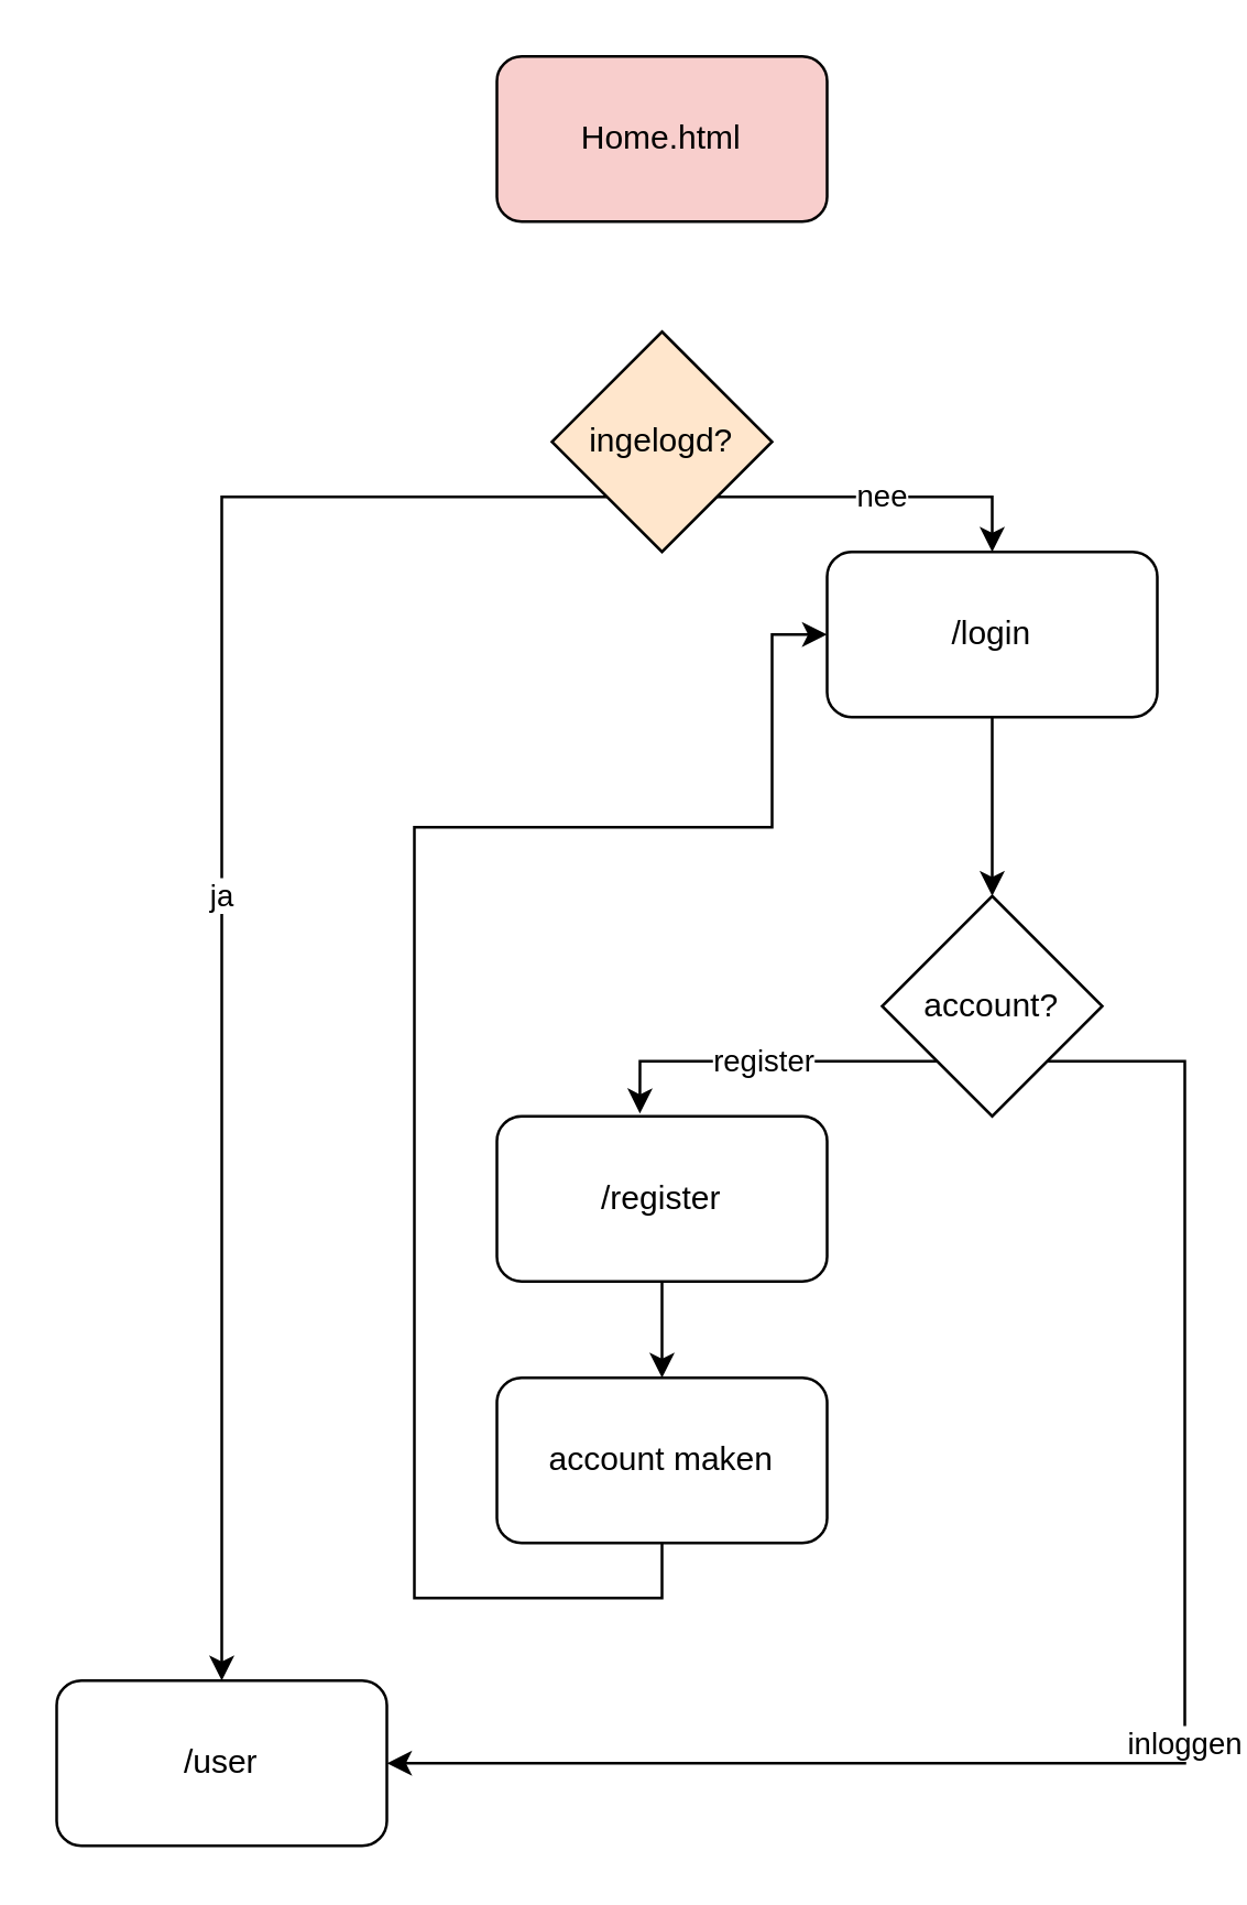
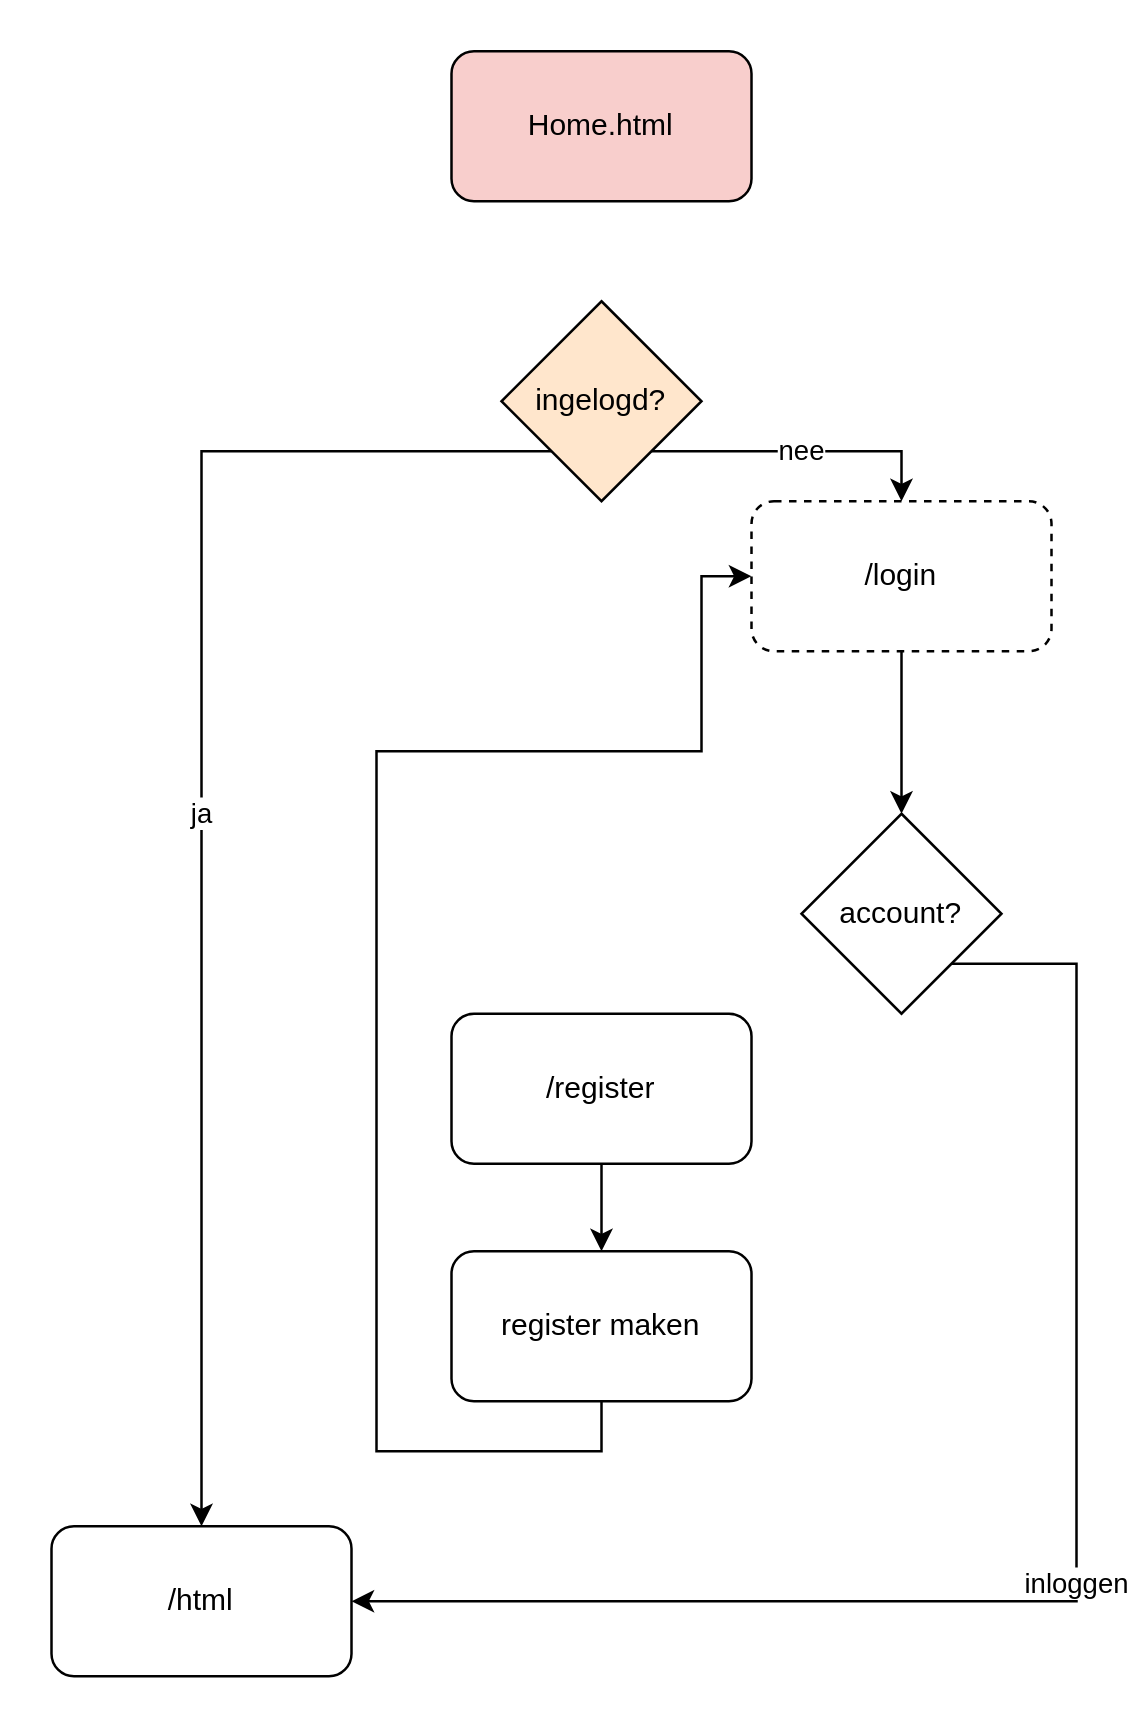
  <mxCell id="0" />
  <mxCell id="1" parent="0" />
  <mxCell id="2" value="Home.html" style="rounded=1;whiteSpace=wrap;html=1;fillColor=#f8cecc;" vertex="1" parent="1"><mxGeometry x="180" y="20" width="120" height="60" as="geometry" /></mxCell>
  <mxCell id="3" value="ja" style="edgeStyle=orthogonalEdgeStyle;rounded=0;orthogonalLoop=1;jettySize=auto;html=1;exitX=0;exitY=1;exitDx=0;exitDy=0;entryX=0.5;entryY=0;entryDx=0;entryDy=0;" edge="1" parent="1" source="5" target="6"><mxGeometry relative="1" as="geometry" /></mxCell>
  <mxCell id="4" value="nee" style="edgeStyle=orthogonalEdgeStyle;rounded=0;orthogonalLoop=1;jettySize=auto;html=1;exitX=1;exitY=1;exitDx=0;exitDy=0;entryX=0.5;entryY=0;entryDx=0;entryDy=0;" edge="1" parent="1" source="5" target="8"><mxGeometry relative="1" as="geometry" /></mxCell>
  <mxCell id="5" value="ingelogd?" style="rhombus;whiteSpace=wrap;html=1;fillColor=#ffe6cc;" vertex="1" parent="1"><mxGeometry x="200" y="120" width="80" height="80" as="geometry" /></mxCell>
- <mxCell id="6" value="/user" style="rounded=1;whiteSpace=wrap;html=1;" vertex="1" parent="1"><mxGeometry x="20" y="610" width="120" height="60" as="geometry" /></mxCell>
+ <mxCell id="6" value="/html" style="rounded=1;whiteSpace=wrap;html=1;" vertex="1" parent="1"><mxGeometry x="20" y="610" width="120" height="60" as="geometry" /></mxCell>
  <mxCell id="7" style="edgeStyle=orthogonalEdgeStyle;rounded=0;orthogonalLoop=1;jettySize=auto;html=1;exitX=0.5;exitY=1;exitDx=0;exitDy=0;entryX=0.5;entryY=0;entryDx=0;entryDy=0;" edge="1" parent="1" source="8" target="11"><mxGeometry relative="1" as="geometry" /></mxCell>
- <mxCell id="8" value="/login" style="rounded=1;whiteSpace=wrap;html=1;" vertex="1" parent="1"><mxGeometry x="300" y="200" width="120" height="60" as="geometry" /></mxCell>
+ <mxCell id="8" value="/login" style="rounded=1;whiteSpace=wrap;html=1;dashed=1;" vertex="1" parent="1"><mxGeometry x="300" y="200" width="120" height="60" as="geometry" /></mxCell>
  <mxCell id="9" value="inloggen" style="edgeStyle=orthogonalEdgeStyle;rounded=0;orthogonalLoop=1;jettySize=auto;html=1;exitX=1;exitY=1;exitDx=0;exitDy=0;entryX=1;entryY=0.5;entryDx=0;entryDy=0;" edge="1" parent="1" source="11" target="6"><mxGeometry relative="1" as="geometry"><mxPoint x="480" y="405" as="targetPoint" /><Array as="points"><mxPoint x="430" y="385" /><mxPoint x="430" y="640" /></Array></mxGeometry></mxCell>
- <mxCell id="10" value="register" style="edgeStyle=orthogonalEdgeStyle;rounded=0;orthogonalLoop=1;jettySize=auto;html=1;exitX=0;exitY=1;exitDx=0;exitDy=0;entryX=0.433;entryY=-0.017;entryDx=0;entryDy=0;entryPerimeter=0;" edge="1" parent="1" source="11" target="13"><mxGeometry relative="1" as="geometry" /></mxCell>
  <mxCell id="11" value="account?" style="rhombus;whiteSpace=wrap;html=1;" vertex="1" parent="1"><mxGeometry x="320" y="325" width="80" height="80" as="geometry" /></mxCell>
  <mxCell id="12" style="edgeStyle=orthogonalEdgeStyle;rounded=0;orthogonalLoop=1;jettySize=auto;html=1;exitX=0.5;exitY=1;exitDx=0;exitDy=0;entryX=0.5;entryY=0;entryDx=0;entryDy=0;" edge="1" parent="1" source="13" target="15"><mxGeometry relative="1" as="geometry" /></mxCell>
  <mxCell id="13" value="/register" style="rounded=1;whiteSpace=wrap;html=1;" vertex="1" parent="1"><mxGeometry x="180" y="405" width="120" height="60" as="geometry" /></mxCell>
  <mxCell id="14" style="edgeStyle=orthogonalEdgeStyle;rounded=0;orthogonalLoop=1;jettySize=auto;html=1;exitX=0.5;exitY=1;exitDx=0;exitDy=0;entryX=0;entryY=0.5;entryDx=0;entryDy=0;" edge="1" parent="1" source="15" target="8"><mxGeometry relative="1" as="geometry"><mxPoint x="240" y="590" as="targetPoint" /><Array as="points"><mxPoint x="240" y="580" /><mxPoint x="150" y="580" /><mxPoint x="150" y="300" /><mxPoint x="280" y="300" /><mxPoint x="280" y="230" /></Array></mxGeometry></mxCell>
- <mxCell id="15" value="account maken" style="rounded=1;whiteSpace=wrap;html=1;" vertex="1" parent="1"><mxGeometry x="180" y="500" width="120" height="60" as="geometry" /></mxCell>
+ <mxCell id="15" value="register maken" style="rounded=1;whiteSpace=wrap;html=1;" vertex="1" parent="1"><mxGeometry x="180" y="500" width="120" height="60" as="geometry" /></mxCell>
